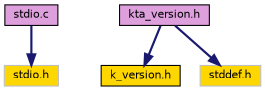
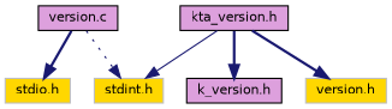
  digraph {
    node [color=black fillcolor=gold fontname=Helvetica fontsize=10 shape=record style=filled]
    edge [color=midnightblue fontname=Helvetica fontsize=10 labelfontname=Helvetica labelfontsize=10 style=bold]
-   n1 [fillcolor=plum fontcolor=black height=0.2 label="stdio.c" width=0.4]
+   n1 [fillcolor=plum fontcolor=black height=0.2 label="version.c" width=0.4]
+   n2 [color=grey75 height=0.2 label="stdint.h" width=0.4]
    n3 [color=grey75 height=0.2 label="stdio.h" width=0.4]
    n4 [fillcolor=plum height=0.2 label="kta_version.h" width=0.4]
-   n5 [height=0.2 label="k_version.h" width=0.4]
-   n6 [color=grey75 height=0.2 label="stddef.h" width=0.4]
+   n5 [fillcolor=plum height=0.2 label="k_version.h" width=0.4]
+   n6 [color=grey75 height=0.2 label="version.h" width=0.4]
+   n1 -> n2 [style=dotted]
    n1 -> n3
+   n4 -> n2 [style=solid]
    n4 -> n5
    n4 -> n6
  }
